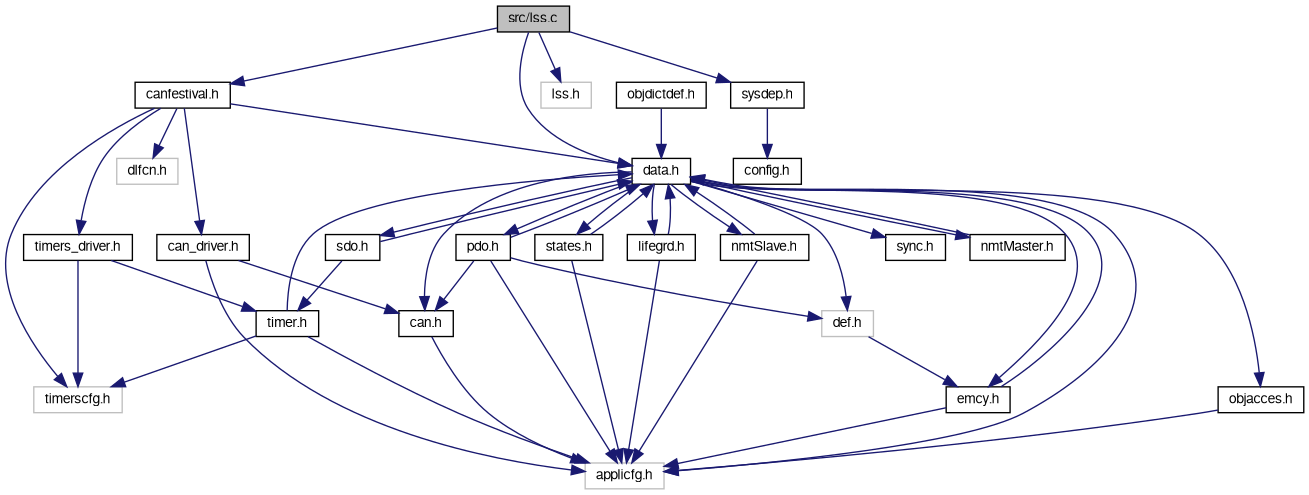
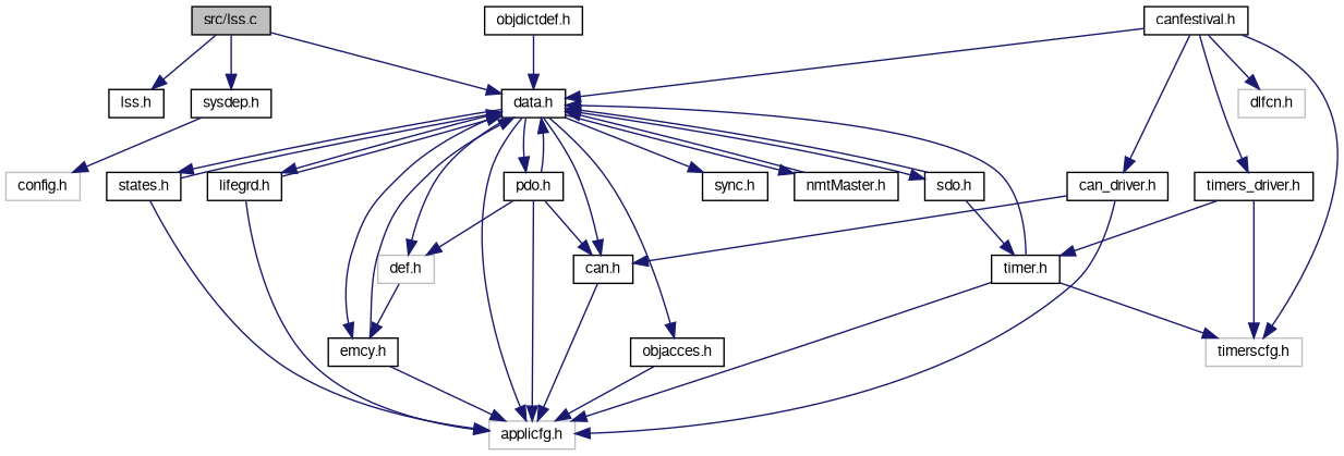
  digraph {
    node [color=black fillcolor=white fontname=FreeSans fontsize=10 shape=record style=filled]
    edge [color=midnightblue fontname=FreeSans fontsize=10 labelfontname=FreeSans labelfontsize=10 style=solid]
    n1 [fillcolor=grey75 fontcolor=black height=0.2 label="src/lss.c" width=0.4]
    n2 [height=0.2 label="data.h" width=0.4]
-   n3 [color=grey75 height=0.2 label="lss.h" width=0.4]
+   n3 [height=0.2 label="lss.h" width=0.4]
    n4 [height=0.2 label="canfestival.h" width=0.4]
    n5 [height=0.2 label="sysdep.h" width=0.4]
    n6 [color=grey75 height=0.2 label="applicfg.h" width=0.4]
    n7 [color=grey75 height=0.2 label="def.h" width=0.4]
    n8 [height=0.2 label="can.h" width=0.4]
    n9 [height=0.2 label="objacces.h" width=0.4]
    n10 [height=0.2 label="sdo.h" width=0.4]
    n11 [height=0.2 label="pdo.h" width=0.4]
    n12 [height=0.2 label="states.h" width=0.4]
    n13 [height=0.2 label="lifegrd.h" width=0.4]
    n14 [height=0.2 label="sync.h" width=0.4]
-   n15 [height=0.2 label="nmtSlave.h" width=0.4]
    n16 [height=0.2 label="nmtMaster.h" width=0.4]
    n17 [height=0.2 label="emcy.h" width=0.4]
    n18 [color=grey75 height=0.2 label="timerscfg.h" width=0.4]
    n19 [height=0.2 label="can_driver.h" width=0.4]
    n20 [height=0.2 label="timers_driver.h" width=0.4]
    n21 [color=grey75 height=0.2 label="dlfcn.h" width=0.4]
-   n22 [height=0.2 label="config.h" width=0.4]
+   n22 [color=grey75 height=0.2 label="config.h" width=0.4]
    n23 [height=0.2 label="objdictdef.h" width=0.4]
    n24 [height=0.2 label="timer.h" width=0.4]
    n1 -> n2
    n1 -> n3
-   n1 -> n4
    n1 -> n5
    n2 -> n6
    n2 -> n7
    n2 -> n8
    n2 -> n9
    n2 -> n10
    n2 -> n11
    n2 -> n12
    n2 -> n13
    n2 -> n14
-   n2 -> n15
    n2 -> n16
    n2 -> n17
    n4 -> n2
    n4 -> n18
    n4 -> n19
    n4 -> n20
    n4 -> n21
    n5 -> n22
    n7 -> n17
    n8 -> n6
    n9 -> n6
    n10 -> n2
    n10 -> n24
    n11 -> n2
    n11 -> n6
    n11 -> n7
    n11 -> n8
    n12 -> n2
    n12 -> n6
    n13 -> n2
    n13 -> n6
-   n15 -> n2
-   n15 -> n6
    n16 -> n2
    n17 -> n2
    n17 -> n6
    n19 -> n6
    n19 -> n8
    n20 -> n18
    n20 -> n24
    n23 -> n2
    n24 -> n2
    n24 -> n6
    n24 -> n18
  }
